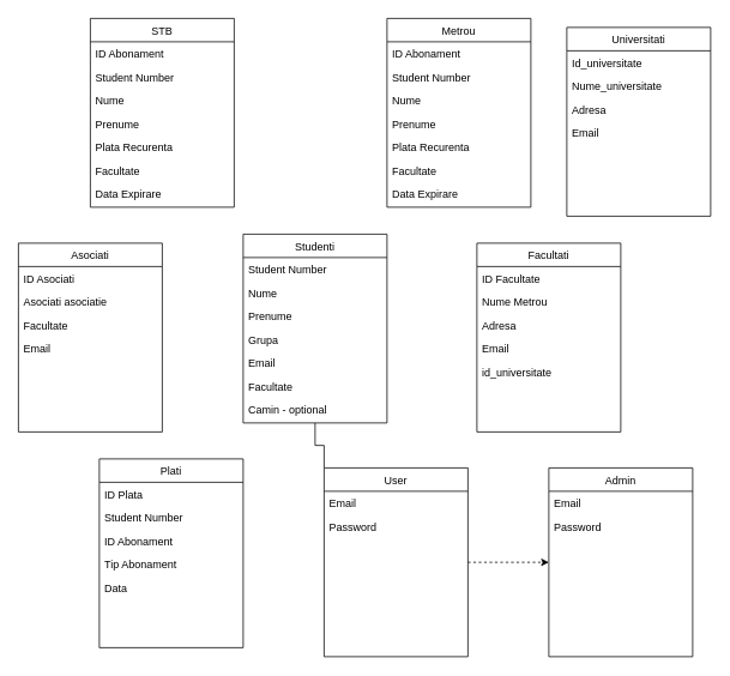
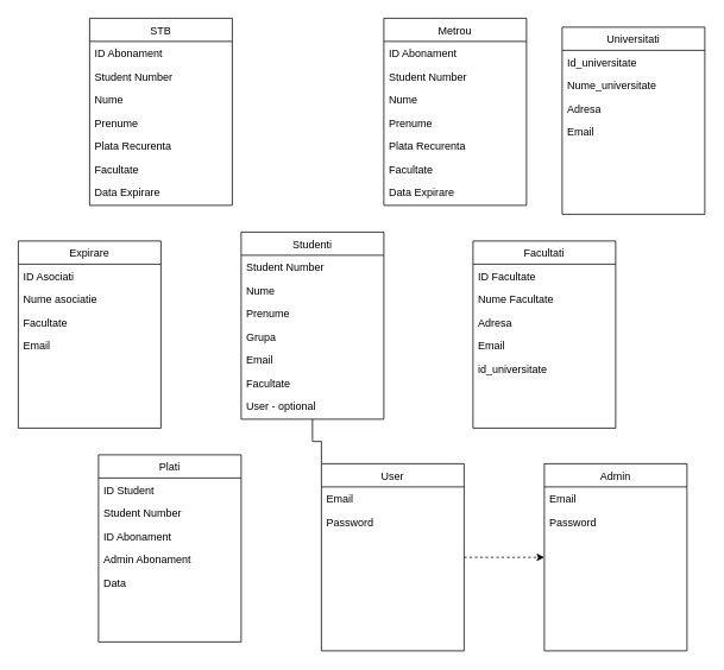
  <mxCell id="0" />
  <mxCell id="1" parent="0" />
  <mxCell id="2" value="Studenti" style="swimlane;fontStyle=0;align=center;verticalAlign=top;childLayout=stackLayout;horizontal=1;startSize=26;horizontalStack=0;resizeParent=1;resizeLast=0;collapsible=1;marginBottom=0;rounded=0;shadow=0;strokeWidth=1;" parent="1" vertex="1"><mxGeometry x="270" y="260" width="160" height="210" as="geometry"><mxRectangle x="130" y="380" width="160" height="26" as="alternateBounds" /></mxGeometry></mxCell>
  <mxCell id="3" value="Student Number" style="text;align=left;verticalAlign=top;spacingLeft=4;spacingRight=4;overflow=hidden;rotatable=0;points=[[0,0.5],[1,0.5]];portConstraint=eastwest;" parent="2" vertex="1"><mxGeometry y="26" width="160" height="26" as="geometry" /></mxCell>
  <mxCell id="4" value="Nume" style="text;align=left;verticalAlign=top;spacingLeft=4;spacingRight=4;overflow=hidden;rotatable=0;points=[[0,0.5],[1,0.5]];portConstraint=eastwest;" parent="2" vertex="1"><mxGeometry y="52" width="160" height="26" as="geometry" /></mxCell>
  <mxCell id="5" value="Prenume" style="text;align=left;verticalAlign=top;spacingLeft=4;spacingRight=4;overflow=hidden;rotatable=0;points=[[0,0.5],[1,0.5]];portConstraint=eastwest;" parent="2" vertex="1"><mxGeometry y="78" width="160" height="26" as="geometry" /></mxCell>
  <mxCell id="6" value="Grupa" style="text;align=left;verticalAlign=top;spacingLeft=4;spacingRight=4;overflow=hidden;rotatable=0;points=[[0,0.5],[1,0.5]];portConstraint=eastwest;" parent="2" vertex="1"><mxGeometry y="104" width="160" height="26" as="geometry" /></mxCell>
  <mxCell id="7" value="Email" style="text;align=left;verticalAlign=top;spacingLeft=4;spacingRight=4;overflow=hidden;rotatable=0;points=[[0,0.5],[1,0.5]];portConstraint=eastwest;" parent="2" vertex="1"><mxGeometry y="130" width="160" height="26" as="geometry" /></mxCell>
  <mxCell id="8" value="Facultate" style="text;align=left;verticalAlign=top;spacingLeft=4;spacingRight=4;overflow=hidden;rotatable=0;points=[[0,0.5],[1,0.5]];portConstraint=eastwest;" parent="2" vertex="1"><mxGeometry y="156" width="160" height="26" as="geometry" /></mxCell>
- <mxCell id="9" value="Camin - optional" style="text;align=left;verticalAlign=top;spacingLeft=4;spacingRight=4;overflow=hidden;rotatable=0;points=[[0,0.5],[1,0.5]];portConstraint=eastwest;" parent="2" vertex="1"><mxGeometry y="182" width="160" height="26" as="geometry" /></mxCell>
+ <mxCell id="9" value="User - optional" style="text;align=left;verticalAlign=top;spacingLeft=4;spacingRight=4;overflow=hidden;rotatable=0;points=[[0,0.5],[1,0.5]];portConstraint=eastwest;" parent="2" vertex="1"><mxGeometry y="182" width="160" height="26" as="geometry" /></mxCell>
  <mxCell id="10" value="STB" style="swimlane;fontStyle=0;align=center;verticalAlign=top;childLayout=stackLayout;horizontal=1;startSize=26;horizontalStack=0;resizeParent=1;resizeLast=0;collapsible=1;marginBottom=0;rounded=0;shadow=0;strokeWidth=1;" parent="1" vertex="1"><mxGeometry x="100" y="20" width="160" height="210" as="geometry"><mxRectangle x="130" y="380" width="160" height="26" as="alternateBounds" /></mxGeometry></mxCell>
  <mxCell id="11" value="ID Abonament" style="text;align=left;verticalAlign=top;spacingLeft=4;spacingRight=4;overflow=hidden;rotatable=0;points=[[0,0.5],[1,0.5]];portConstraint=eastwest;" parent="10" vertex="1"><mxGeometry y="26" width="160" height="26" as="geometry" /></mxCell>
  <mxCell id="12" value="Student Number" style="text;align=left;verticalAlign=top;spacingLeft=4;spacingRight=4;overflow=hidden;rotatable=0;points=[[0,0.5],[1,0.5]];portConstraint=eastwest;" parent="10" vertex="1"><mxGeometry y="52" width="160" height="26" as="geometry" /></mxCell>
  <mxCell id="13" value="Nume" style="text;align=left;verticalAlign=top;spacingLeft=4;spacingRight=4;overflow=hidden;rotatable=0;points=[[0,0.5],[1,0.5]];portConstraint=eastwest;" parent="10" vertex="1"><mxGeometry y="78" width="160" height="26" as="geometry" /></mxCell>
  <mxCell id="14" value="Prenume" style="text;align=left;verticalAlign=top;spacingLeft=4;spacingRight=4;overflow=hidden;rotatable=0;points=[[0,0.5],[1,0.5]];portConstraint=eastwest;" parent="10" vertex="1"><mxGeometry y="104" width="160" height="26" as="geometry" /></mxCell>
  <mxCell id="15" value="Plata Recurenta" style="text;align=left;verticalAlign=top;spacingLeft=4;spacingRight=4;overflow=hidden;rotatable=0;points=[[0,0.5],[1,0.5]];portConstraint=eastwest;" parent="10" vertex="1"><mxGeometry y="130" width="160" height="26" as="geometry" /></mxCell>
  <mxCell id="16" value="Facultate" style="text;align=left;verticalAlign=top;spacingLeft=4;spacingRight=4;overflow=hidden;rotatable=0;points=[[0,0.5],[1,0.5]];portConstraint=eastwest;" parent="10" vertex="1"><mxGeometry y="156" width="160" height="26" as="geometry" /></mxCell>
  <mxCell id="17" value="Data Expirare" style="text;align=left;verticalAlign=top;spacingLeft=4;spacingRight=4;overflow=hidden;rotatable=0;points=[[0,0.5],[1,0.5]];portConstraint=eastwest;" parent="10" vertex="1"><mxGeometry y="182" width="160" height="26" as="geometry" /></mxCell>
  <mxCell id="18" value="Metrou" style="swimlane;fontStyle=0;align=center;verticalAlign=top;childLayout=stackLayout;horizontal=1;startSize=26;horizontalStack=0;resizeParent=1;resizeLast=0;collapsible=1;marginBottom=0;rounded=0;shadow=0;strokeWidth=1;" parent="1" vertex="1"><mxGeometry x="430" y="20" width="160" height="210" as="geometry"><mxRectangle x="130" y="380" width="160" height="26" as="alternateBounds" /></mxGeometry></mxCell>
  <mxCell id="19" value="ID Abonament" style="text;align=left;verticalAlign=top;spacingLeft=4;spacingRight=4;overflow=hidden;rotatable=0;points=[[0,0.5],[1,0.5]];portConstraint=eastwest;" parent="18" vertex="1"><mxGeometry y="26" width="160" height="26" as="geometry" /></mxCell>
  <mxCell id="20" value="Student Number" style="text;align=left;verticalAlign=top;spacingLeft=4;spacingRight=4;overflow=hidden;rotatable=0;points=[[0,0.5],[1,0.5]];portConstraint=eastwest;" parent="18" vertex="1"><mxGeometry y="52" width="160" height="26" as="geometry" /></mxCell>
  <mxCell id="21" value="Nume" style="text;align=left;verticalAlign=top;spacingLeft=4;spacingRight=4;overflow=hidden;rotatable=0;points=[[0,0.5],[1,0.5]];portConstraint=eastwest;" parent="18" vertex="1"><mxGeometry y="78" width="160" height="26" as="geometry" /></mxCell>
  <mxCell id="22" value="Prenume" style="text;align=left;verticalAlign=top;spacingLeft=4;spacingRight=4;overflow=hidden;rotatable=0;points=[[0,0.5],[1,0.5]];portConstraint=eastwest;" parent="18" vertex="1"><mxGeometry y="104" width="160" height="26" as="geometry" /></mxCell>
  <mxCell id="23" value="Plata Recurenta" style="text;align=left;verticalAlign=top;spacingLeft=4;spacingRight=4;overflow=hidden;rotatable=0;points=[[0,0.5],[1,0.5]];portConstraint=eastwest;" parent="18" vertex="1"><mxGeometry y="130" width="160" height="26" as="geometry" /></mxCell>
  <mxCell id="24" value="Facultate" style="text;align=left;verticalAlign=top;spacingLeft=4;spacingRight=4;overflow=hidden;rotatable=0;points=[[0,0.5],[1,0.5]];portConstraint=eastwest;" parent="18" vertex="1"><mxGeometry y="156" width="160" height="26" as="geometry" /></mxCell>
  <mxCell id="25" value="Data Expirare" style="text;align=left;verticalAlign=top;spacingLeft=4;spacingRight=4;overflow=hidden;rotatable=0;points=[[0,0.5],[1,0.5]];portConstraint=eastwest;" parent="18" vertex="1"><mxGeometry y="182" width="160" height="26" as="geometry" /></mxCell>
  <mxCell id="26" value="Facultati" style="swimlane;fontStyle=0;align=center;verticalAlign=top;childLayout=stackLayout;horizontal=1;startSize=26;horizontalStack=0;resizeParent=1;resizeLast=0;collapsible=1;marginBottom=0;rounded=0;shadow=0;strokeWidth=1;" parent="1" vertex="1"><mxGeometry x="530" y="270" width="160" height="210" as="geometry"><mxRectangle x="130" y="380" width="160" height="26" as="alternateBounds" /></mxGeometry></mxCell>
  <mxCell id="27" value="ID Facultate" style="text;align=left;verticalAlign=top;spacingLeft=4;spacingRight=4;overflow=hidden;rotatable=0;points=[[0,0.5],[1,0.5]];portConstraint=eastwest;" parent="26" vertex="1"><mxGeometry y="26" width="160" height="26" as="geometry" /></mxCell>
- <mxCell id="28" value="Nume Metrou" style="text;align=left;verticalAlign=top;spacingLeft=4;spacingRight=4;overflow=hidden;rotatable=0;points=[[0,0.5],[1,0.5]];portConstraint=eastwest;" parent="26" vertex="1"><mxGeometry y="52" width="160" height="26" as="geometry" /></mxCell>
+ <mxCell id="28" value="Nume Facultate" style="text;align=left;verticalAlign=top;spacingLeft=4;spacingRight=4;overflow=hidden;rotatable=0;points=[[0,0.5],[1,0.5]];portConstraint=eastwest;" parent="26" vertex="1"><mxGeometry y="52" width="160" height="26" as="geometry" /></mxCell>
  <mxCell id="29" value="Adresa" style="text;align=left;verticalAlign=top;spacingLeft=4;spacingRight=4;overflow=hidden;rotatable=0;points=[[0,0.5],[1,0.5]];portConstraint=eastwest;" parent="26" vertex="1"><mxGeometry y="78" width="160" height="26" as="geometry" /></mxCell>
  <mxCell id="30" value="Email" style="text;align=left;verticalAlign=top;spacingLeft=4;spacingRight=4;overflow=hidden;rotatable=0;points=[[0,0.5],[1,0.5]];portConstraint=eastwest;" parent="26" vertex="1"><mxGeometry y="104" width="160" height="26" as="geometry" /></mxCell>
  <mxCell id="31" value="id_universitate" style="text;align=left;verticalAlign=top;spacingLeft=4;spacingRight=4;overflow=hidden;rotatable=0;points=[[0,0.5],[1,0.5]];portConstraint=eastwest;" parent="26" vertex="1"><mxGeometry y="130" width="160" height="26" as="geometry" /></mxCell>
  <mxCell id="32" value="" style="text;align=left;verticalAlign=top;spacingLeft=4;spacingRight=4;overflow=hidden;rotatable=0;points=[[0,0.5],[1,0.5]];portConstraint=eastwest;" parent="26" vertex="1"><mxGeometry y="156" width="160" height="26" as="geometry" /></mxCell>
- <mxCell id="33" value="Asociati" style="swimlane;fontStyle=0;align=center;verticalAlign=top;childLayout=stackLayout;horizontal=1;startSize=26;horizontalStack=0;resizeParent=1;resizeLast=0;collapsible=1;marginBottom=0;rounded=0;shadow=0;strokeWidth=1;" parent="1" vertex="1"><mxGeometry x="20" y="270" width="160" height="210" as="geometry"><mxRectangle x="130" y="380" width="160" height="26" as="alternateBounds" /></mxGeometry></mxCell>
+ <mxCell id="33" value="Expirare" style="swimlane;fontStyle=0;align=center;verticalAlign=top;childLayout=stackLayout;horizontal=1;startSize=26;horizontalStack=0;resizeParent=1;resizeLast=0;collapsible=1;marginBottom=0;rounded=0;shadow=0;strokeWidth=1;" parent="1" vertex="1"><mxGeometry x="20" y="270" width="160" height="210" as="geometry"><mxRectangle x="130" y="380" width="160" height="26" as="alternateBounds" /></mxGeometry></mxCell>
  <mxCell id="34" value="ID Asociati" style="text;align=left;verticalAlign=top;spacingLeft=4;spacingRight=4;overflow=hidden;rotatable=0;points=[[0,0.5],[1,0.5]];portConstraint=eastwest;" parent="33" vertex="1"><mxGeometry y="26" width="160" height="26" as="geometry" /></mxCell>
- <mxCell id="35" value="Asociati asociatie" style="text;align=left;verticalAlign=top;spacingLeft=4;spacingRight=4;overflow=hidden;rotatable=0;points=[[0,0.5],[1,0.5]];portConstraint=eastwest;" parent="33" vertex="1"><mxGeometry y="52" width="160" height="26" as="geometry" /></mxCell>
+ <mxCell id="35" value="Nume asociatie" style="text;align=left;verticalAlign=top;spacingLeft=4;spacingRight=4;overflow=hidden;rotatable=0;points=[[0,0.5],[1,0.5]];portConstraint=eastwest;" parent="33" vertex="1"><mxGeometry y="52" width="160" height="26" as="geometry" /></mxCell>
  <mxCell id="36" value="Facultate" style="text;align=left;verticalAlign=top;spacingLeft=4;spacingRight=4;overflow=hidden;rotatable=0;points=[[0,0.5],[1,0.5]];portConstraint=eastwest;" parent="33" vertex="1"><mxGeometry y="78" width="160" height="26" as="geometry" /></mxCell>
  <mxCell id="37" value="Email" style="text;align=left;verticalAlign=top;spacingLeft=4;spacingRight=4;overflow=hidden;rotatable=0;points=[[0,0.5],[1,0.5]];portConstraint=eastwest;" parent="33" vertex="1"><mxGeometry y="104" width="160" height="26" as="geometry" /></mxCell>
  <mxCell id="38" value="" style="text;align=left;verticalAlign=top;spacingLeft=4;spacingRight=4;overflow=hidden;rotatable=0;points=[[0,0.5],[1,0.5]];portConstraint=eastwest;" parent="33" vertex="1"><mxGeometry y="130" width="160" height="26" as="geometry" /></mxCell>
  <mxCell id="39" value="" style="text;align=left;verticalAlign=top;spacingLeft=4;spacingRight=4;overflow=hidden;rotatable=0;points=[[0,0.5],[1,0.5]];portConstraint=eastwest;" parent="33" vertex="1"><mxGeometry y="156" width="160" height="26" as="geometry" /></mxCell>
  <mxCell id="40" value="Plati" style="swimlane;fontStyle=0;align=center;verticalAlign=top;childLayout=stackLayout;horizontal=1;startSize=26;horizontalStack=0;resizeParent=1;resizeLast=0;collapsible=1;marginBottom=0;rounded=0;shadow=0;strokeWidth=1;" parent="1" vertex="1"><mxGeometry x="110" y="510" width="160" height="210" as="geometry"><mxRectangle x="130" y="380" width="160" height="26" as="alternateBounds" /></mxGeometry></mxCell>
- <mxCell id="41" value="ID Plata" style="text;align=left;verticalAlign=top;spacingLeft=4;spacingRight=4;overflow=hidden;rotatable=0;points=[[0,0.5],[1,0.5]];portConstraint=eastwest;" parent="40" vertex="1"><mxGeometry y="26" width="160" height="26" as="geometry" /></mxCell>
+ <mxCell id="41" value="ID Student" style="text;align=left;verticalAlign=top;spacingLeft=4;spacingRight=4;overflow=hidden;rotatable=0;points=[[0,0.5],[1,0.5]];portConstraint=eastwest;" parent="40" vertex="1"><mxGeometry y="26" width="160" height="26" as="geometry" /></mxCell>
  <mxCell id="42" value="Student Number" style="text;align=left;verticalAlign=top;spacingLeft=4;spacingRight=4;overflow=hidden;rotatable=0;points=[[0,0.5],[1,0.5]];portConstraint=eastwest;" parent="40" vertex="1"><mxGeometry y="52" width="160" height="26" as="geometry" /></mxCell>
  <mxCell id="43" value="ID Abonament" style="text;align=left;verticalAlign=top;spacingLeft=4;spacingRight=4;overflow=hidden;rotatable=0;points=[[0,0.5],[1,0.5]];portConstraint=eastwest;" parent="40" vertex="1"><mxGeometry y="78" width="160" height="26" as="geometry" /></mxCell>
- <mxCell id="44" value="Tip Abonament" style="text;align=left;verticalAlign=top;spacingLeft=4;spacingRight=4;overflow=hidden;rotatable=0;points=[[0,0.5],[1,0.5]];portConstraint=eastwest;" parent="40" vertex="1"><mxGeometry y="104" width="160" height="26" as="geometry" /></mxCell>
+ <mxCell id="44" value="Admin Abonament" style="text;align=left;verticalAlign=top;spacingLeft=4;spacingRight=4;overflow=hidden;rotatable=0;points=[[0,0.5],[1,0.5]];portConstraint=eastwest;" parent="40" vertex="1"><mxGeometry y="104" width="160" height="26" as="geometry" /></mxCell>
  <mxCell id="45" value="Data" style="text;align=left;verticalAlign=top;spacingLeft=4;spacingRight=4;overflow=hidden;rotatable=0;points=[[0,0.5],[1,0.5]];portConstraint=eastwest;" parent="40" vertex="1"><mxGeometry y="130" width="160" height="26" as="geometry" /></mxCell>
  <mxCell id="46" value="Universitati" style="swimlane;fontStyle=0;align=center;verticalAlign=top;childLayout=stackLayout;horizontal=1;startSize=26;horizontalStack=0;resizeParent=1;resizeLast=0;collapsible=1;marginBottom=0;rounded=0;shadow=0;strokeWidth=1;" parent="1" vertex="1"><mxGeometry x="630" y="30" width="160" height="210" as="geometry"><mxRectangle x="130" y="380" width="160" height="26" as="alternateBounds" /></mxGeometry></mxCell>
  <mxCell id="47" value="Id_universitate" style="text;align=left;verticalAlign=top;spacingLeft=4;spacingRight=4;overflow=hidden;rotatable=0;points=[[0,0.5],[1,0.5]];portConstraint=eastwest;" parent="46" vertex="1"><mxGeometry y="26" width="160" height="26" as="geometry" /></mxCell>
  <mxCell id="48" value="Nume_universitate" style="text;align=left;verticalAlign=top;spacingLeft=4;spacingRight=4;overflow=hidden;rotatable=0;points=[[0,0.5],[1,0.5]];portConstraint=eastwest;" parent="46" vertex="1"><mxGeometry y="52" width="160" height="26" as="geometry" /></mxCell>
  <mxCell id="49" value="Adresa" style="text;align=left;verticalAlign=top;spacingLeft=4;spacingRight=4;overflow=hidden;rotatable=0;points=[[0,0.5],[1,0.5]];portConstraint=eastwest;" parent="46" vertex="1"><mxGeometry y="78" width="160" height="26" as="geometry" /></mxCell>
  <mxCell id="50" value="Email" style="text;align=left;verticalAlign=top;spacingLeft=4;spacingRight=4;overflow=hidden;rotatable=0;points=[[0,0.5],[1,0.5]];portConstraint=eastwest;" parent="46" vertex="1"><mxGeometry y="104" width="160" height="26" as="geometry" /></mxCell>
  <mxCell id="51" value="" style="text;align=left;verticalAlign=top;spacingLeft=4;spacingRight=4;overflow=hidden;rotatable=0;points=[[0,0.5],[1,0.5]];portConstraint=eastwest;" parent="46" vertex="1"><mxGeometry y="130" width="160" height="26" as="geometry" /></mxCell>
  <mxCell id="52" style="edgeStyle=orthogonalEdgeStyle;rounded=0;orthogonalLoop=1;jettySize=auto;html=1;exitX=0;exitY=0;exitDx=0;exitDy=0;entryX=0.5;entryY=1;entryDx=0;entryDy=0;endArrow=none;" edge="1" parent="1" source="54" target="2"><mxGeometry relative="1" as="geometry" /></mxCell>
  <mxCell id="53" style="edgeStyle=orthogonalEdgeStyle;rounded=0;orthogonalLoop=1;jettySize=auto;html=1;exitX=1;exitY=0.5;exitDx=0;exitDy=0;entryX=0;entryY=0.5;entryDx=0;entryDy=0;dashed=1;" edge="1" parent="1" source="54" target="57"><mxGeometry relative="1" as="geometry" /></mxCell>
  <mxCell id="54" value="User" style="swimlane;fontStyle=0;align=center;verticalAlign=top;childLayout=stackLayout;horizontal=1;startSize=26;horizontalStack=0;resizeParent=1;resizeLast=0;collapsible=1;marginBottom=0;rounded=0;shadow=0;strokeWidth=1;" vertex="1" parent="1"><mxGeometry x="360" y="520" width="160" height="210" as="geometry"><mxRectangle x="130" y="380" width="160" height="26" as="alternateBounds" /></mxGeometry></mxCell>
  <mxCell id="55" value="Email" style="text;align=left;verticalAlign=top;spacingLeft=4;spacingRight=4;overflow=hidden;rotatable=0;points=[[0,0.5],[1,0.5]];portConstraint=eastwest;" vertex="1" parent="54"><mxGeometry y="26" width="160" height="26" as="geometry" /></mxCell>
  <mxCell id="56" value="Password" style="text;align=left;verticalAlign=top;spacingLeft=4;spacingRight=4;overflow=hidden;rotatable=0;points=[[0,0.5],[1,0.5]];portConstraint=eastwest;" vertex="1" parent="54"><mxGeometry y="52" width="160" height="26" as="geometry" /></mxCell>
  <mxCell id="57" value="Admin" style="swimlane;fontStyle=0;align=center;verticalAlign=top;childLayout=stackLayout;horizontal=1;startSize=26;horizontalStack=0;resizeParent=1;resizeLast=0;collapsible=1;marginBottom=0;rounded=0;shadow=0;strokeWidth=1;" vertex="1" parent="1"><mxGeometry x="610" y="520" width="160" height="210" as="geometry"><mxRectangle x="130" y="380" width="160" height="26" as="alternateBounds" /></mxGeometry></mxCell>
  <mxCell id="58" value="Email" style="text;align=left;verticalAlign=top;spacingLeft=4;spacingRight=4;overflow=hidden;rotatable=0;points=[[0,0.5],[1,0.5]];portConstraint=eastwest;" vertex="1" parent="57"><mxGeometry y="26" width="160" height="26" as="geometry" /></mxCell>
  <mxCell id="59" value="Password" style="text;align=left;verticalAlign=top;spacingLeft=4;spacingRight=4;overflow=hidden;rotatable=0;points=[[0,0.5],[1,0.5]];portConstraint=eastwest;" vertex="1" parent="57"><mxGeometry y="52" width="160" height="26" as="geometry" /></mxCell>
